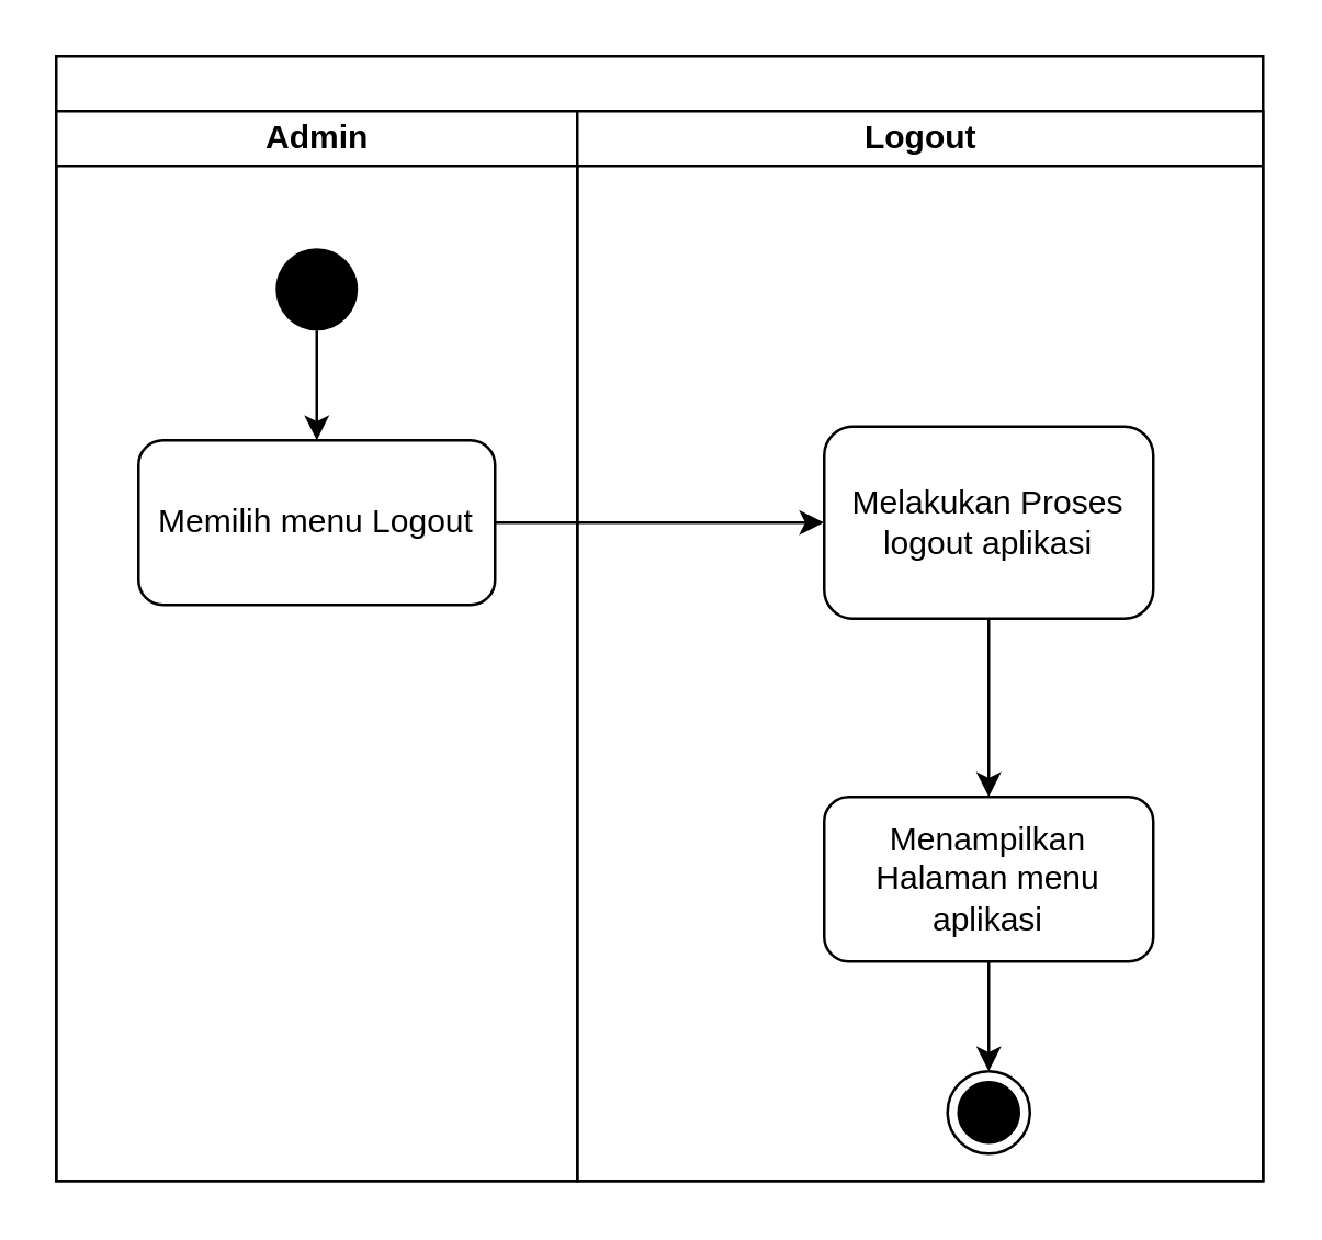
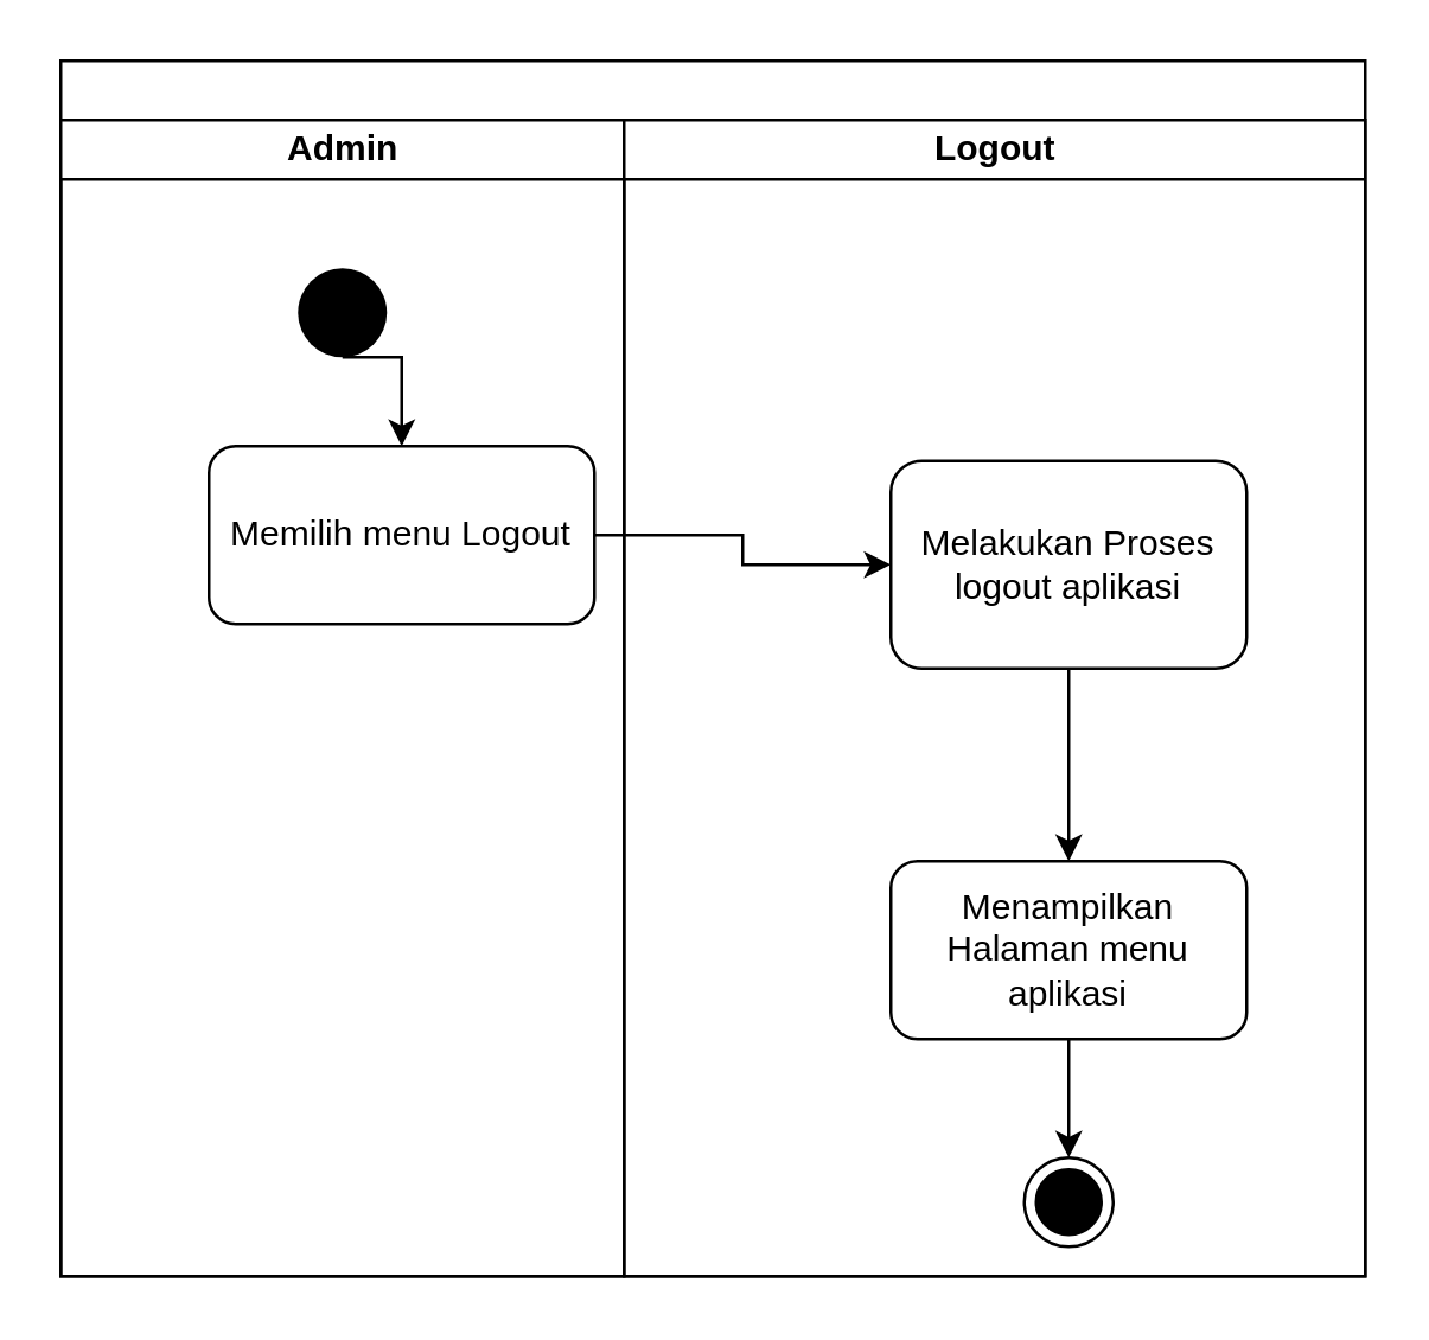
  <mxCell id="0" />
  <mxCell id="1" parent="0" />
  <mxCell id="2" value="" style="swimlane;html=1;childLayout=stackLayout;resizeParent=1;resizeParentMax=0;startSize=20;" parent="1" vertex="1"><mxGeometry x="20" y="20" width="440" height="410" as="geometry"><mxRectangle x="220" y="10" width="60" height="20" as="alternateBounds" /></mxGeometry></mxCell>
  <mxCell id="3" value="Admin" style="swimlane;html=1;startSize=20;" parent="2" vertex="1"><mxGeometry y="20" width="190" height="390" as="geometry" /></mxCell>
  <mxCell id="4" style="edgeStyle=orthogonalEdgeStyle;rounded=0;orthogonalLoop=1;jettySize=auto;html=1;exitX=0.5;exitY=1;exitDx=0;exitDy=0;entryX=0.5;entryY=0;entryDx=0;entryDy=0;" parent="3" source="5" target="6" edge="1"><mxGeometry relative="1" as="geometry" /></mxCell>
  <mxCell id="5" value="" style="ellipse;fillColor=#000000;strokeColor=none;" parent="3" vertex="1"><mxGeometry x="80" y="50" width="30" height="30" as="geometry" /></mxCell>
- <mxCell id="6" value="Memilih menu Logout" style="shape=ext;rounded=1;html=1;whiteSpace=wrap;" parent="3" vertex="1"><mxGeometry x="30" y="120" width="130" height="60" as="geometry" /></mxCell>
+ <mxCell id="6" value="Memilih menu Logout" style="shape=ext;rounded=1;html=1;whiteSpace=wrap;" parent="3" vertex="1"><mxGeometry x="50" y="110" width="130" height="60" as="geometry" /></mxCell>
  <mxCell id="7" style="edgeStyle=orthogonalEdgeStyle;rounded=0;orthogonalLoop=1;jettySize=auto;html=1;exitX=1;exitY=0.5;exitDx=0;exitDy=0;" parent="2" source="6" target="10" edge="1"><mxGeometry relative="1" as="geometry" /></mxCell>
  <mxCell id="8" value="Logout" style="swimlane;html=1;startSize=20;" parent="2" vertex="1"><mxGeometry x="190" y="20" width="250" height="390" as="geometry" /></mxCell>
  <mxCell id="9" style="edgeStyle=orthogonalEdgeStyle;rounded=0;orthogonalLoop=1;jettySize=auto;html=1;exitX=0.5;exitY=1;exitDx=0;exitDy=0;entryX=0.5;entryY=0;entryDx=0;entryDy=0;" parent="8" source="10" edge="1"><mxGeometry relative="1" as="geometry"><mxPoint x="150" y="250" as="targetPoint" /></mxGeometry></mxCell>
  <mxCell id="10" value="Melakukan Proses logout aplikasi" style="shape=ext;rounded=1;html=1;whiteSpace=wrap;" parent="8" vertex="1"><mxGeometry x="90" y="115" width="120" height="70" as="geometry" /></mxCell>
  <mxCell id="11" style="edgeStyle=orthogonalEdgeStyle;rounded=0;orthogonalLoop=1;jettySize=auto;html=1;exitX=0.5;exitY=1;exitDx=0;exitDy=0;entryX=0.5;entryY=0;entryDx=0;entryDy=0;" parent="8" source="12" target="13" edge="1"><mxGeometry relative="1" as="geometry" /></mxCell>
  <mxCell id="12" value="Menampilkan Halaman menu aplikasi" style="shape=ext;rounded=1;html=1;whiteSpace=wrap;" parent="8" vertex="1"><mxGeometry x="90" y="250" width="120" height="60" as="geometry" /></mxCell>
  <mxCell id="13" value="" style="ellipse;html=1;shape=endState;fillColor=#000000;strokeColor=#000000;" parent="8" vertex="1"><mxGeometry x="135" y="350" width="30" height="30" as="geometry" /></mxCell>
